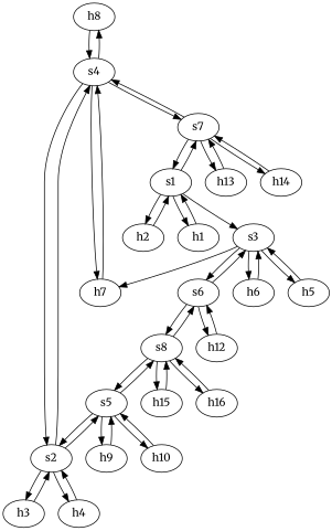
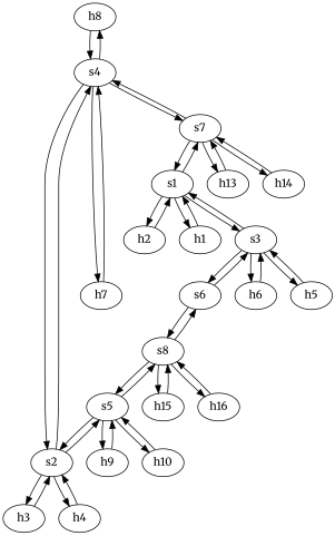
  strict digraph {
    fontname=Merriweather
    node [fontname=Merriweather type=host]
    edge [capacity="1Gbps" cost=1 dst_port=0 fontname=Merriweather src_port=0]
    h8 [ip="111.0.0.8" mac="0:0:0:0:0:8"]
    s4 [type=switch]
    s2 [type=switch]
    h7 [ip="111.0.0.7" mac="0:0:0:0:0:7"]
    s7 [type=switch]
    s5 [type=switch]
    h3 [ip="111.0.0.3" mac="0:0:0:0:0:3"]
    h4 [ip="111.0.0.4" mac="0:0:0:0:0:4"]
    s1 [type=switch]
    h13 [ip="111.0.0.13" mac="0:0:0:0:0:d"]
    h14 [ip="111.0.0.14" mac="0:0:0:0:0:e"]
    h9 [ip="111.0.0.9" mac="0:0:0:0:0:9"]
    s8 [type=switch]
    h10 [ip="111.0.0.10" mac="0:0:0:0:0:a"]
    s6 [type=switch]
    h15 [ip="111.0.0.15" mac="0:0:0:0:0:f"]
    h16 [ip="111.0.0.16" mac="0:0:0:0:0:10"]
    h2 [ip="111.0.0.2" mac="0:0:0:0:0:2"]
    h1 [ip="111.0.0.1" mac="0:0:0:0:0:1"]
    s3 [type=switch]
    h6 [ip="111.0.0.6" mac="0:0:0:0:0:6"]
    h5 [ip="111.0.0.5" mac="0:0:0:0:0:5"]
-   h12 [ip="111.0.0.12" mac="0:0:0:0:0:c"]
    h8 -> s4 [dst_port=3]
    s4 -> h8 [src_port=3]
    s4 -> s2 [dst_port=1]
    s4 -> h7 [src_port=2]
    s4 -> s7 [dst_port=1 src_port=1]
    s2 -> s4 [src_port=1]
    s2 -> s5
    s2 -> h3 [src_port=2]
    s2 -> h4 [src_port=3]
    h7 -> s4 [dst_port=2]
    s7 -> s4 [dst_port=1 src_port=1]
    s7 -> s1 [dst_port=1]
    s7 -> h13 [src_port=2]
    s7 -> h14 [src_port=3]
    s5 -> s2
    s5 -> h9 [src_port=2]
    s5 -> s8 [dst_port=1 src_port=1]
    s5 -> h10 [src_port=3]
    h3 -> s2 [dst_port=2]
    h4 -> s2 [dst_port=3]
    s1 -> s7 [src_port=1]
    s1 -> h2 [src_port=3]
    s1 -> h1 [src_port=2]
    s1 -> s3
    h13 -> s7 [dst_port=2]
    h14 -> s7 [dst_port=3]
    h9 -> s5 [dst_port=2]
    s8 -> s5 [dst_port=1 src_port=1]
    s8 -> s6 [dst_port=1]
    s8 -> h15 [src_port=2]
    s8 -> h16 [src_port=3]
    h10 -> s5 [dst_port=3]
    s6 -> s8 [src_port=1]
    s6 -> s3 [dst_port=1]
-   s6 -> h12 [src_port=3]
    h15 -> s8 [dst_port=2]
    h16 -> s8 [dst_port=3]
    h2 -> s1 [dst_port=3]
    h1 -> s1 [dst_port=2]
-   s3 -> h7
+   s3 -> s1
    s3 -> s6 [src_port=1]
    s3 -> h6 [src_port=3]
    s3 -> h5 [src_port=2]
    h6 -> s3 [dst_port=3]
    h5 -> s3 [dst_port=2]
-   h12 -> s6 [dst_port=3]
  }
